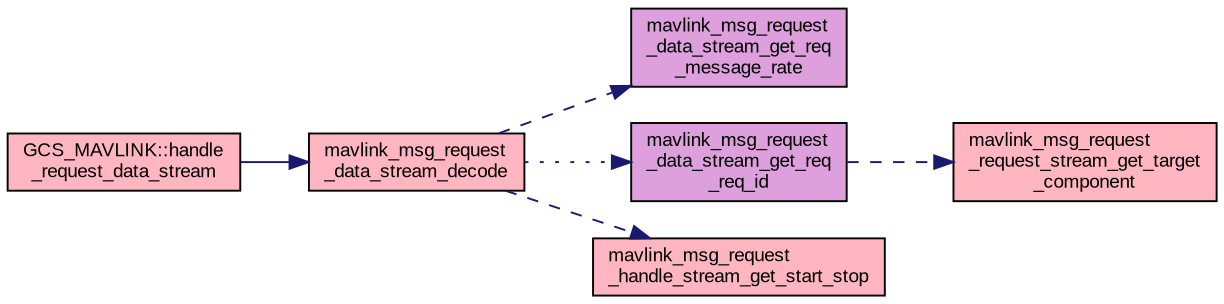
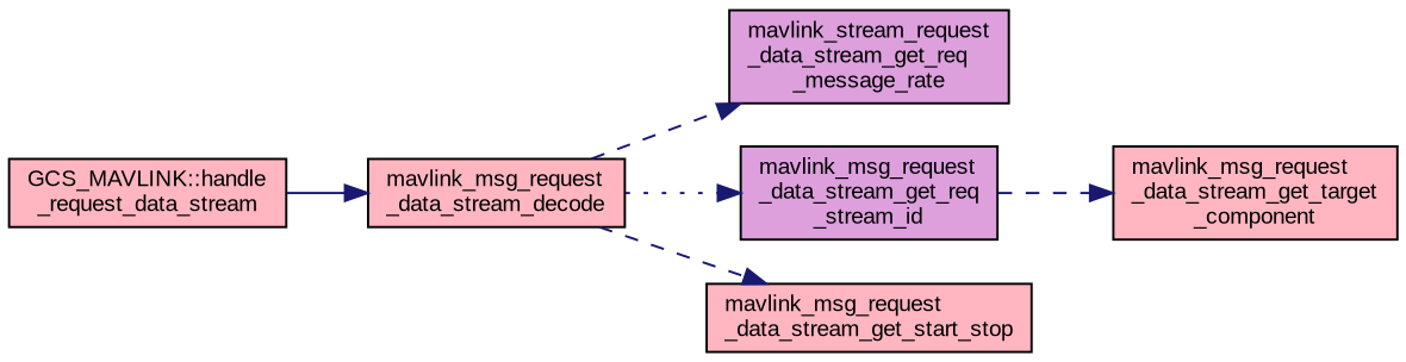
  digraph {
    fontname="Liberation Sans"
    rankdir=LR
    node [color=black fillcolor=lightpink fontname="Liberation Sans" fontsize=10 shape=record style=filled]
    edge [color=midnightblue fontname="Liberation Sans" fontsize=10 labelfontname=Helvetica labelfontsize=10 style=dashed]
    n1 [fontcolor=black height=0.2 label="GCS_MAVLINK::handle\l_request_data_stream" width=0.4]
    n2 [height=0.2 label="mavlink_msg_request\l_data_stream_decode" width=0.4]
-   n3 [fillcolor=plum height=0.2 label="mavlink_msg_request\l_data_stream_get_req\l_message_rate" width=0.4]
-   n4 [fillcolor=plum height=0.2 label="mavlink_msg_request\l_data_stream_get_req\l_req_id" width=0.4]
-   n5 [height=0.2 label="mavlink_msg_request\l_handle_stream_get_start_stop" width=0.4]
-   n6 [height=0.2 label="mavlink_msg_request\l_request_stream_get_target\l_component" width=0.4]
+   n3 [fillcolor=plum height=0.2 label="mavlink_stream_request\l_data_stream_get_req\l_message_rate" width=0.4]
+   n4 [fillcolor=plum height=0.2 label="mavlink_msg_request\l_data_stream_get_req\l_stream_id" width=0.4]
+   n5 [height=0.2 label="mavlink_msg_request\l_data_stream_get_start_stop" width=0.4]
+   n6 [height=0.2 label="mavlink_msg_request\l_data_stream_get_target\l_component" width=0.4]
    n1 -> n2 [style=solid]
    n2 -> n3
    n2 -> n4 [style=dotted]
    n2 -> n5
    n4 -> n6
  }
